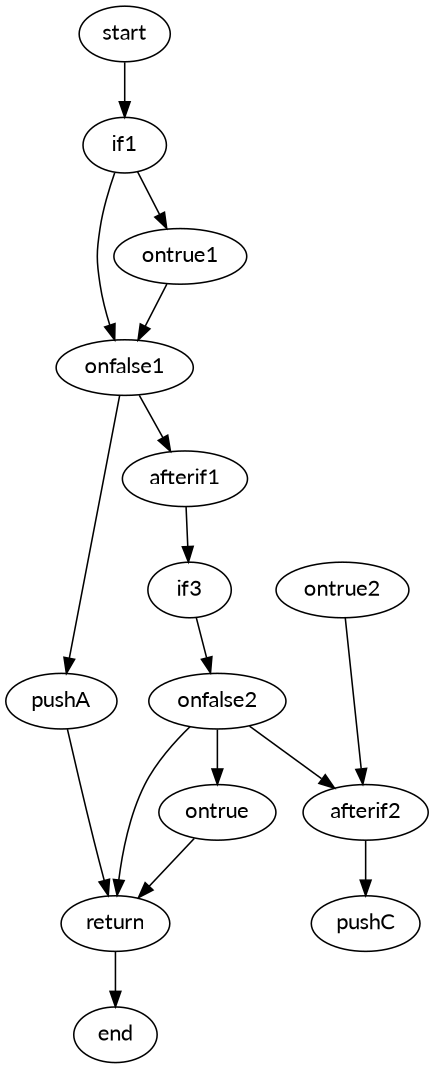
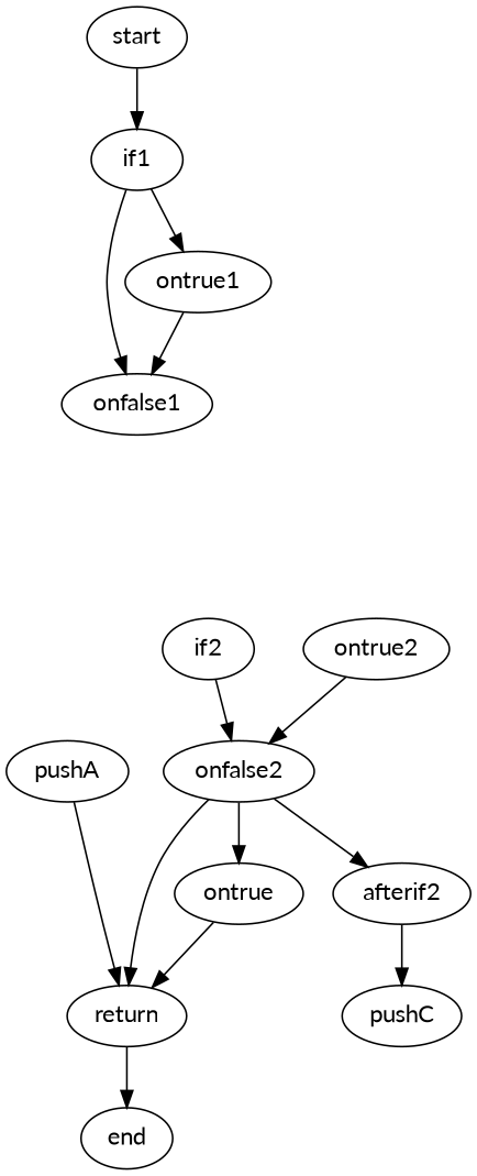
  digraph {
    fontname=Lato
    node [fontname=Lato]
    edge [fontname=Lato]
    start
    if1
    ontrue1
    onfalse1
-   afterif1
    pushA
-   if2 [label=if3]
+   if2
    return
    onfalse2
    ontrue2
    afterif2
    n12 [label=ontrue]
    pushC
    end
    start -> if1
    if1 -> ontrue1
    if1 -> onfalse1
    ontrue1 -> onfalse1
-   onfalse1 -> afterif1
-   onfalse1 -> pushA
-   afterif1 -> if2
    pushA -> return
    if2 -> onfalse2
    return -> end
    onfalse2 -> return
    onfalse2 -> afterif2
    onfalse2 -> n12
-   ontrue2 -> afterif2
+   ontrue2 -> onfalse2
    afterif2 -> pushC
    n12 -> return
  }
